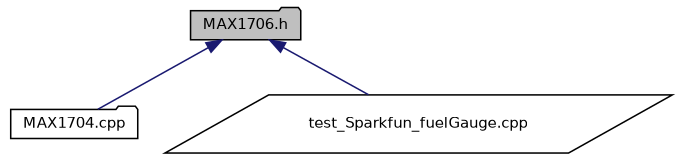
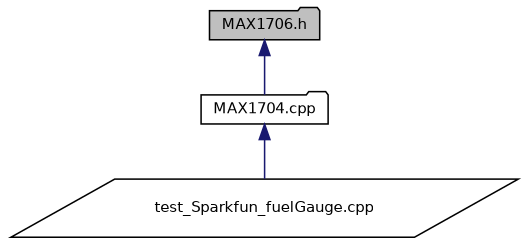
  digraph {
    node [color=black fillcolor=white fontname=Helvetica fontsize=10 shape=folder style=filled]
    edge [color=midnightblue dir=back fontname=Helvetica fontsize=10 labelfontname=Helvetica labelfontsize=10 style=solid]
    n1 [fillcolor=grey75 fontcolor=black height=0.2 label="MAX1706.h" width=0.4]
    n2 [height=0.2 label="MAX1704.cpp" width=0.4]
    n3 [height=0.2 label="test_Sparkfun_fuelGauge.cpp" shape=parallelogram width=0.4]
    n1 -> n2
-   n1 -> n3
+   n2 -> n3
  }
